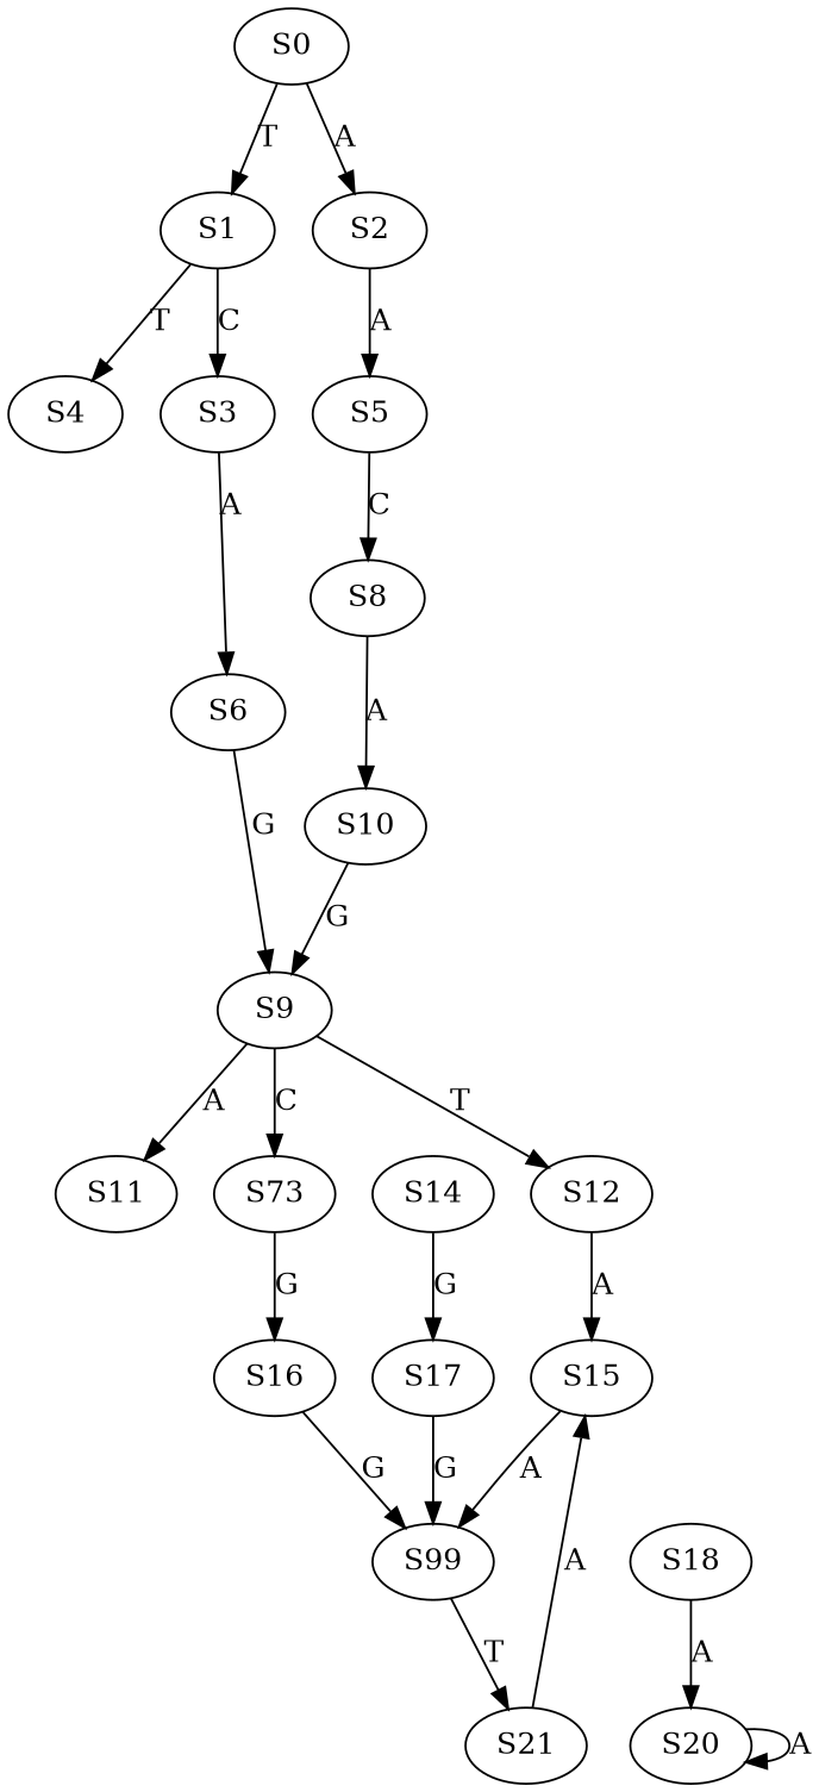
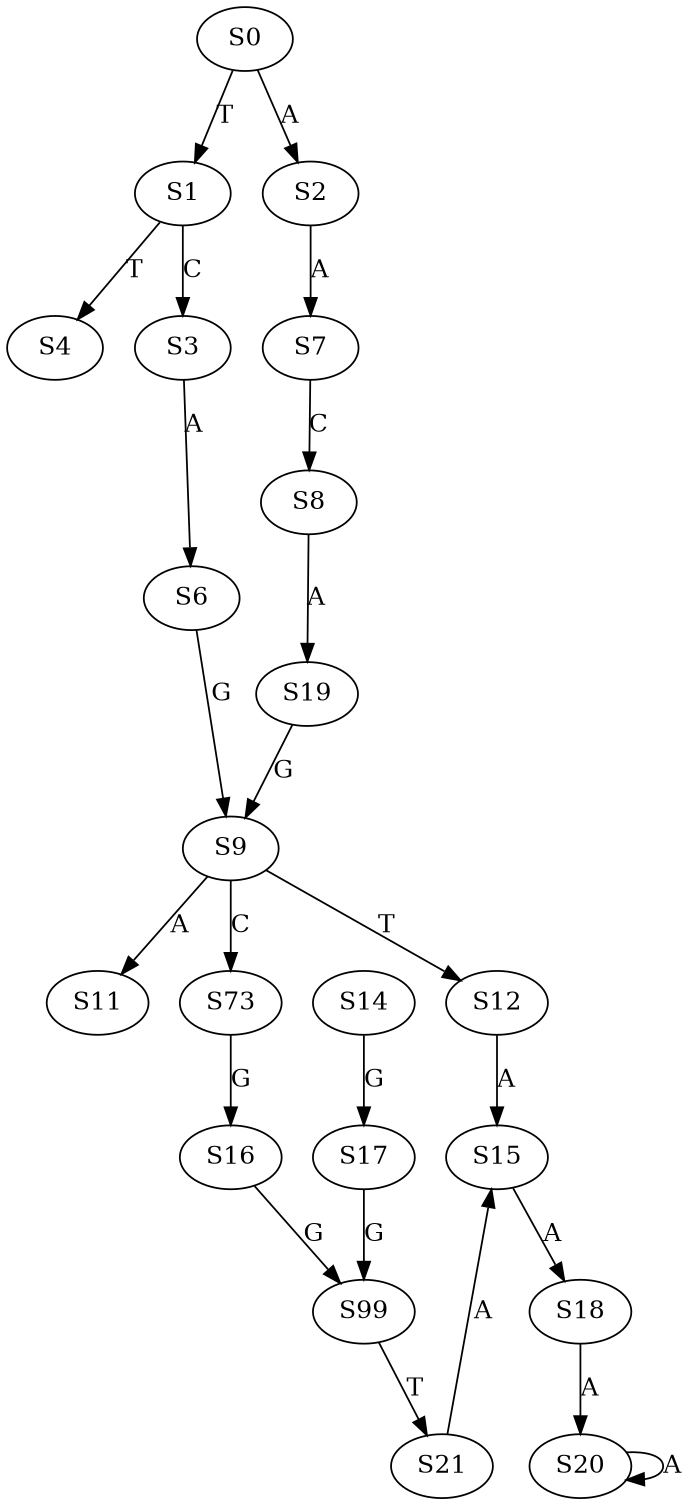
  strict digraph {
    S0
    S1
    S2
    S3
    S4
-   S5
+   S5 [label=S7]
    S6
    S8
    S9
-   S10
+   S10 [label=S19]
    S11
    S12
    n13 [label=S73]
    S15
    S16
    S14
    S17
    S18
    n19 [label=S99]
    S20
    S21
    S0 -> S1 [label=T]
    S0 -> S2 [label=A]
    S1 -> S3 [label=C]
    S1 -> S4 [label=T]
    S2 -> S5 [label=A]
    S3 -> S6 [label=A]
    S5 -> S8 [label=C]
    S6 -> S9 [label=G]
    S8 -> S10 [label=A]
    S9 -> S11 [label=A]
    S9 -> S12 [label=T]
    S9 -> n13 [label=C]
    S10 -> S9 [label=G]
    S12 -> S15 [label=A]
    n13 -> S16 [label=G]
-   S15 -> n19 [label=A]
+   S15 -> S18 [label=A]
    S16 -> n19 [label=G]
    S14 -> S17 [label=G]
    S17 -> n19 [label=G]
    S18 -> S20 [label=A]
    n19 -> S21 [label=T]
    S20 -> S20 [label=A]
    S21 -> S15 [label=A]
  }
